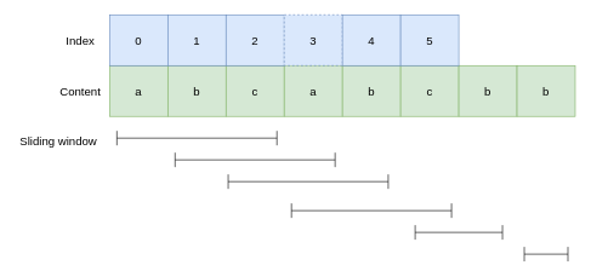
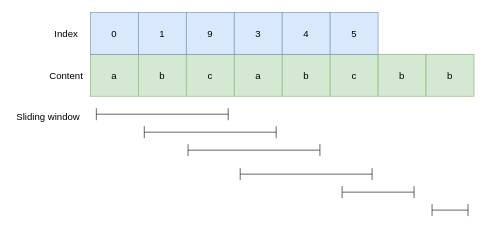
  <mxCell id="0" />
  <mxCell id="1" parent="0" />
  <mxCell id="2" value="&lt;font style=&quot;font-size: 16px;&quot;&gt;a&lt;/font&gt;" style="rounded=0;whiteSpace=wrap;html=1;fillColor=#d5e8d4;strokeColor=#82b366;" vertex="1" parent="1"><mxGeometry x="150" y="90" width="80" height="70" as="geometry" /></mxCell>
  <mxCell id="3" value="&lt;font style=&quot;font-size: 16px;&quot;&gt;b&lt;/font&gt;" style="rounded=0;whiteSpace=wrap;html=1;fillColor=#d5e8d4;strokeColor=#82b366;" vertex="1" parent="1"><mxGeometry x="230" y="90" width="80" height="70" as="geometry" /></mxCell>
  <mxCell id="4" value="&lt;font style=&quot;font-size: 16px;&quot;&gt;c&lt;/font&gt;" style="rounded=0;whiteSpace=wrap;html=1;fillColor=#d5e8d4;strokeColor=#82b366;" vertex="1" parent="1"><mxGeometry x="310" y="90" width="80" height="70" as="geometry" /></mxCell>
  <mxCell id="5" value="&lt;font style=&quot;font-size: 16px;&quot;&gt;a&lt;/font&gt;" style="rounded=0;whiteSpace=wrap;html=1;fillColor=#d5e8d4;strokeColor=#82b366;" vertex="1" parent="1"><mxGeometry x="390" y="90" width="80" height="70" as="geometry" /></mxCell>
  <mxCell id="6" value="&lt;font style=&quot;font-size: 16px;&quot;&gt;b&lt;/font&gt;" style="rounded=0;whiteSpace=wrap;html=1;fillColor=#d5e8d4;strokeColor=#82b366;" vertex="1" parent="1"><mxGeometry x="470" y="90" width="80" height="70" as="geometry" /></mxCell>
  <mxCell id="7" value="&lt;font style=&quot;font-size: 16px;&quot;&gt;c&lt;/font&gt;" style="rounded=0;whiteSpace=wrap;html=1;fillColor=#d5e8d4;strokeColor=#82b366;" vertex="1" parent="1"><mxGeometry x="550" y="90" width="80" height="70" as="geometry" /></mxCell>
  <mxCell id="8" value="&lt;font style=&quot;font-size: 16px;&quot;&gt;b&lt;/font&gt;" style="rounded=0;whiteSpace=wrap;html=1;fillColor=#d5e8d4;strokeColor=#82b366;" vertex="1" parent="1"><mxGeometry x="630" y="90" width="80" height="70" as="geometry" /></mxCell>
  <mxCell id="9" value="&lt;font style=&quot;font-size: 16px;&quot;&gt;b&lt;/font&gt;" style="rounded=0;whiteSpace=wrap;html=1;fillColor=#d5e8d4;strokeColor=#82b366;" vertex="1" parent="1"><mxGeometry x="710" y="90" width="80" height="70" as="geometry" /></mxCell>
  <mxCell id="10" value="&lt;font style=&quot;font-size: 16px;&quot;&gt;0&lt;/font&gt;" style="rounded=0;whiteSpace=wrap;html=1;fillColor=#dae8fc;strokeColor=#6c8ebf;" vertex="1" parent="1"><mxGeometry x="150" y="20" width="80" height="70" as="geometry" /></mxCell>
  <mxCell id="11" value="&lt;font style=&quot;font-size: 16px;&quot;&gt;1&lt;/font&gt;" style="rounded=0;whiteSpace=wrap;html=1;fillColor=#dae8fc;strokeColor=#6c8ebf;" vertex="1" parent="1"><mxGeometry x="230" y="20" width="80" height="70" as="geometry" /></mxCell>
- <mxCell id="12" value="&lt;font style=&quot;font-size: 16px;&quot;&gt;2&lt;/font&gt;" style="rounded=0;whiteSpace=wrap;html=1;fillColor=#dae8fc;strokeColor=#6c8ebf;" vertex="1" parent="1"><mxGeometry x="310" y="20" width="80" height="70" as="geometry" /></mxCell>
- <mxCell id="13" value="&lt;font style=&quot;font-size: 16px;&quot;&gt;3&lt;/font&gt;" style="rounded=0;whiteSpace=wrap;html=1;fillColor=#dae8fc;strokeColor=#6c8ebf;dashed=1;" vertex="1" parent="1"><mxGeometry x="390" y="20" width="80" height="70" as="geometry" /></mxCell>
+ <mxCell id="12" value="&lt;font style=&quot;font-size: 16px;&quot;&gt;9&lt;/font&gt;" style="rounded=0;whiteSpace=wrap;html=1;fillColor=#dae8fc;strokeColor=#6c8ebf;" vertex="1" parent="1"><mxGeometry x="310" y="20" width="80" height="70" as="geometry" /></mxCell>
+ <mxCell id="13" value="&lt;font style=&quot;font-size: 16px;&quot;&gt;3&lt;/font&gt;" style="rounded=0;whiteSpace=wrap;html=1;fillColor=#dae8fc;strokeColor=#6c8ebf;" vertex="1" parent="1"><mxGeometry x="390" y="20" width="80" height="70" as="geometry" /></mxCell>
  <mxCell id="14" value="&lt;font style=&quot;font-size: 16px;&quot;&gt;4&lt;/font&gt;" style="rounded=0;whiteSpace=wrap;html=1;fillColor=#dae8fc;strokeColor=#6c8ebf;" vertex="1" parent="1"><mxGeometry x="470" y="20" width="80" height="70" as="geometry" /></mxCell>
  <mxCell id="15" value="&lt;font style=&quot;font-size: 16px;&quot;&gt;5&lt;/font&gt;" style="rounded=0;whiteSpace=wrap;html=1;fillColor=#dae8fc;strokeColor=#6c8ebf;" vertex="1" parent="1"><mxGeometry x="550" y="20" width="80" height="70" as="geometry" /></mxCell>
  <mxCell id="16" value="Index" style="text;html=1;strokeColor=none;fillColor=none;align=center;verticalAlign=middle;whiteSpace=wrap;rounded=0;fontSize=16;" vertex="1" parent="1"><mxGeometry x="80" y="40" width="60" height="30" as="geometry" /></mxCell>
  <mxCell id="17" value="Content" style="text;html=1;strokeColor=none;fillColor=none;align=center;verticalAlign=middle;whiteSpace=wrap;rounded=0;fontSize=16;" vertex="1" parent="1"><mxGeometry x="80" y="110" width="60" height="30" as="geometry" /></mxCell>
  <mxCell id="18" value="" style="shape=crossbar;whiteSpace=wrap;html=1;rounded=1;fontSize=16;" vertex="1" parent="1"><mxGeometry x="160" y="180" width="220" height="20" as="geometry" /></mxCell>
  <mxCell id="19" value="" style="shape=crossbar;whiteSpace=wrap;html=1;rounded=1;fontSize=16;" vertex="1" parent="1"><mxGeometry x="240" y="210" width="220" height="20" as="geometry" /></mxCell>
  <mxCell id="20" value="" style="shape=crossbar;whiteSpace=wrap;html=1;rounded=1;fontSize=16;" vertex="1" parent="1"><mxGeometry x="313" y="240" width="220" height="20" as="geometry" /></mxCell>
  <mxCell id="21" value="" style="shape=crossbar;whiteSpace=wrap;html=1;rounded=1;fontSize=16;" vertex="1" parent="1"><mxGeometry x="400" y="280" width="220" height="20" as="geometry" /></mxCell>
  <mxCell id="22" value="" style="shape=crossbar;whiteSpace=wrap;html=1;rounded=1;fontSize=16;" vertex="1" parent="1"><mxGeometry x="570" y="310" width="120" height="20" as="geometry" /></mxCell>
  <mxCell id="23" value="" style="shape=crossbar;whiteSpace=wrap;html=1;rounded=1;fontSize=16;" vertex="1" parent="1"><mxGeometry x="720" y="340" width="60" height="20" as="geometry" /></mxCell>
  <mxCell id="24" value="Sliding window" style="text;html=1;strokeColor=none;fillColor=none;align=center;verticalAlign=middle;whiteSpace=wrap;rounded=0;fontSize=16;" vertex="1" parent="1"><mxGeometry x="20" y="180" width="120" height="30" as="geometry" /></mxCell>
